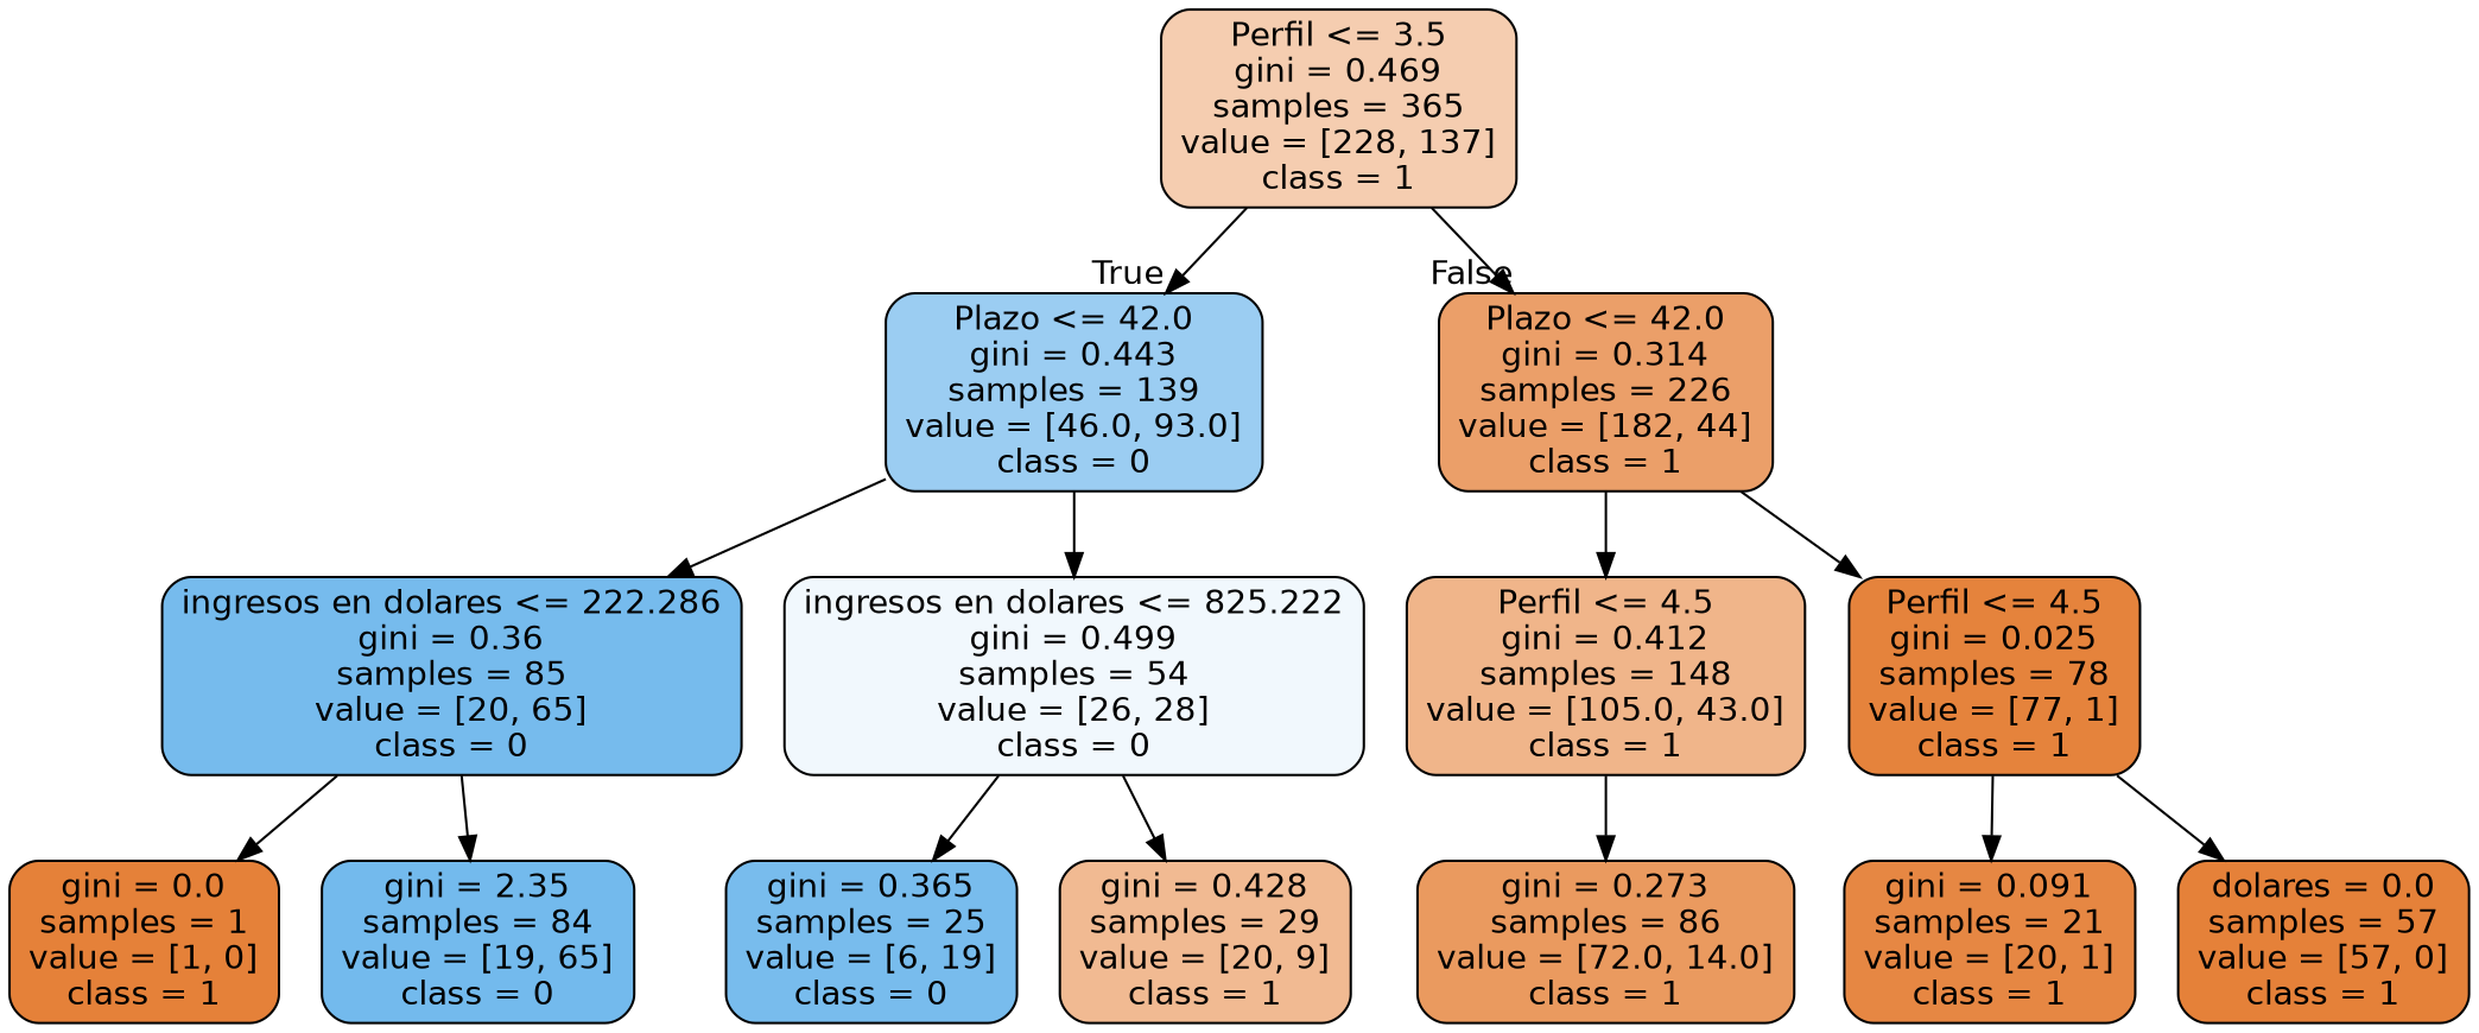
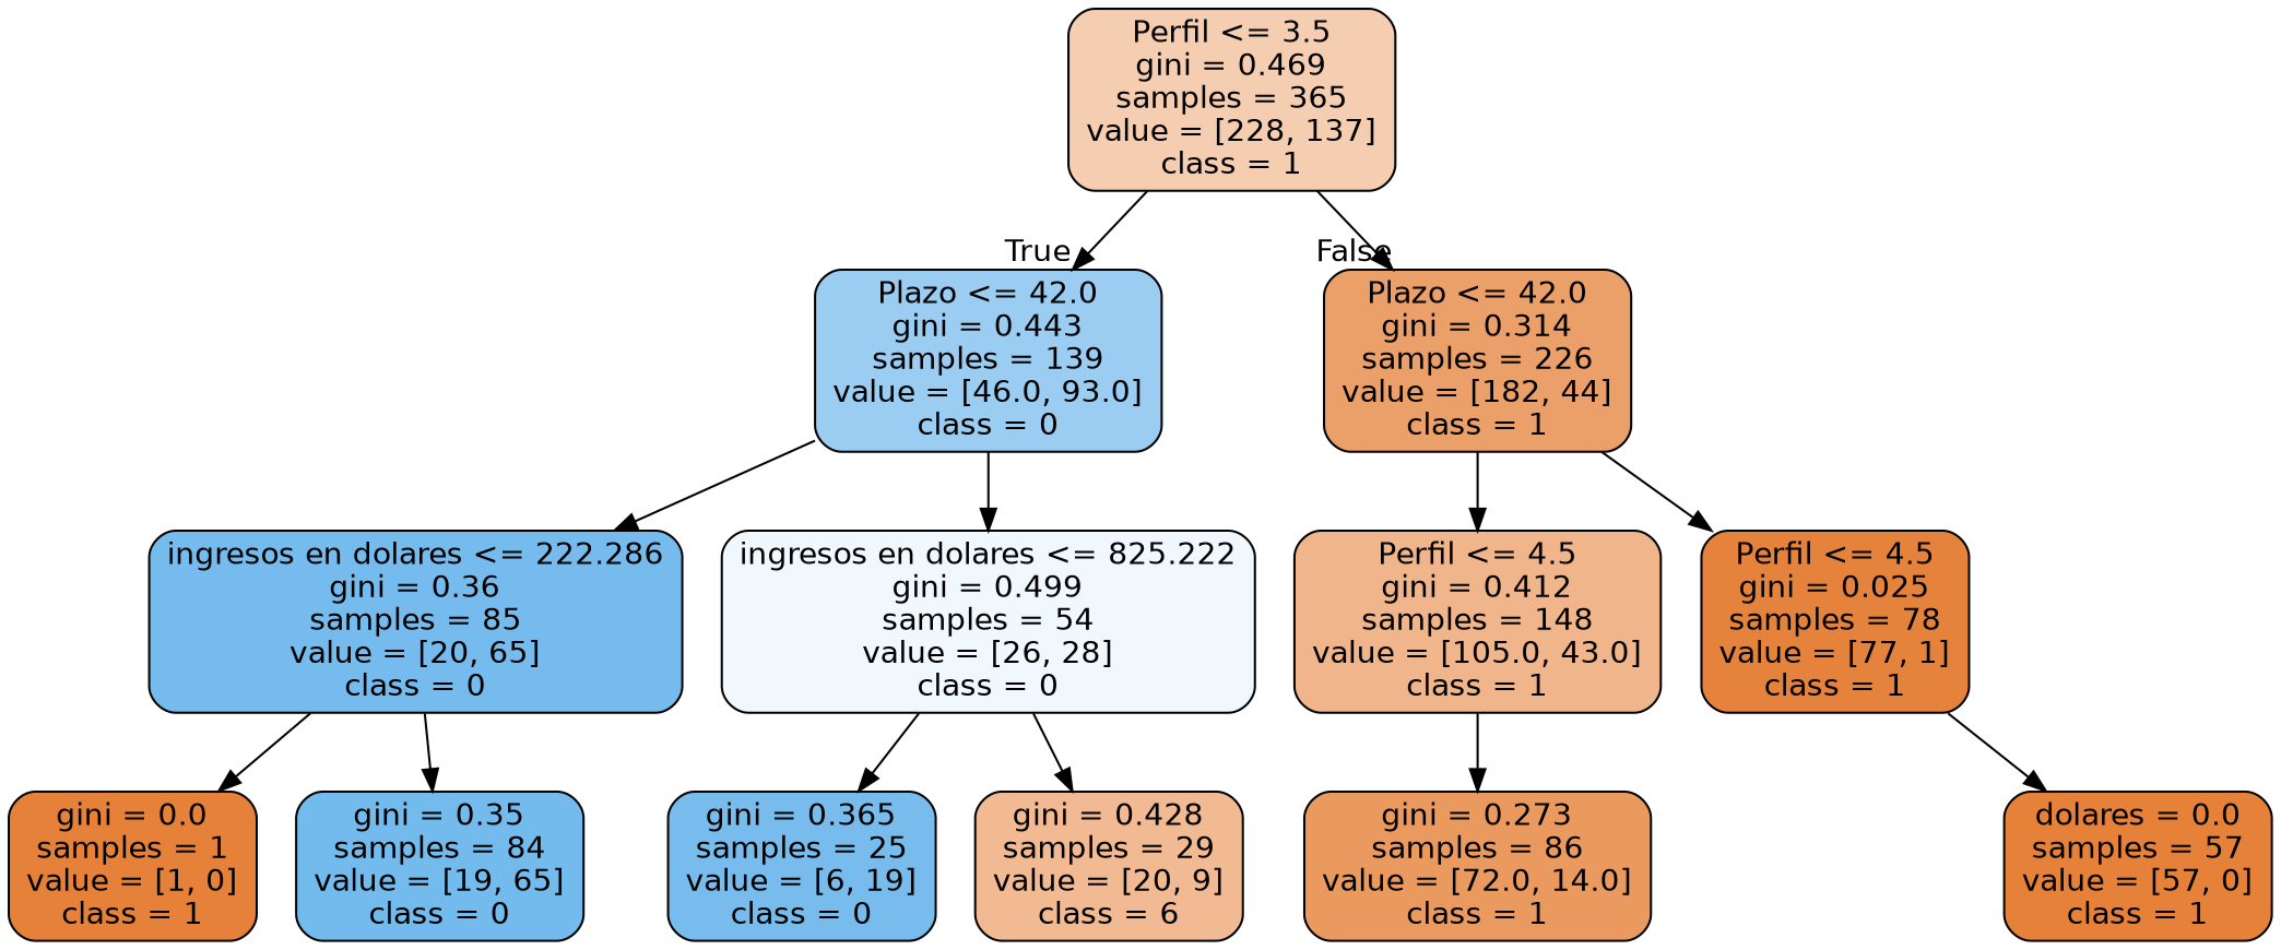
  digraph {
    node [color=black fillcolor="#e58139" fontname=helvetica shape=box style="filled, rounded"]
    edge [fontname=helvetica]
    n1 [fillcolor="#f5cdb0" label="Perfil <= 3.5\ngini = 0.469\nsamples = 365\nvalue = [228, 137]\nclass = 1"]
    n2 [fillcolor="#9bcdf2" label="Plazo <= 42.0\ngini = 0.443\nsamples = 139\nvalue = [46.0, 93.0]\nclass = 0"]
    n3 [fillcolor="#eb9f69" label="Plazo <= 42.0\ngini = 0.314\nsamples = 226\nvalue = [182, 44]\nclass = 1"]
    n4 [fillcolor="#76bbed" label="ingresos en dolares <= 222.286\ngini = 0.36\nsamples = 85\nvalue = [20, 65]\nclass = 0"]
    n5 [fillcolor="#f1f8fd" label="ingresos en dolares <= 825.222\ngini = 0.499\nsamples = 54\nvalue = [26, 28]\nclass = 0"]
    n6 [fillcolor="#f0b58a" label="Perfil <= 4.5\ngini = 0.412\nsamples = 148\nvalue = [105.0, 43.0]\nclass = 1"]
    n7 [fillcolor="#e5833c" label="Perfil <= 4.5\ngini = 0.025\nsamples = 78\nvalue = [77, 1]\nclass = 1"]
    n8 [label="gini = 0.0\nsamples = 1\nvalue = [1, 0]\nclass = 1"]
-   n9 [fillcolor="#73baed" label="gini = 2.35\nsamples = 84\nvalue = [19, 65]\nclass = 0"]
+   n9 [fillcolor="#73baed" label="gini = 0.35\nsamples = 84\nvalue = [19, 65]\nclass = 0"]
    n10 [fillcolor="#78bced" label="gini = 0.365\nsamples = 25\nvalue = [6, 19]\nclass = 0"]
-   n11 [fillcolor="#f1ba92" label="gini = 0.428\nsamples = 29\nvalue = [20, 9]\nclass = 1"]
+   n11 [fillcolor="#f1ba92" label="gini = 0.428\nsamples = 29\nvalue = [20, 9]\nclass = 6"]
    n12 [fillcolor="#ea9a5f" label="gini = 0.273\nsamples = 86\nvalue = [72.0, 14.0]\nclass = 1"]
-   n13 [fillcolor="#e68743" label="gini = 0.091\nsamples = 21\nvalue = [20, 1]\nclass = 1"]
    n14 [label="dolares = 0.0\nsamples = 57\nvalue = [57, 0]\nclass = 1"]
    n1 -> n2 [headlabel=True labelangle=45 labeldistance=2.5]
    n1 -> n3 [headlabel=False labelangle=-45 labeldistance=2.5]
    n2 -> n4
    n2 -> n5
    n3 -> n6
    n3 -> n7
    n4 -> n8
    n4 -> n9
    n5 -> n10
    n5 -> n11
    n6 -> n12
-   n7 -> n13
    n7 -> n14
  }
